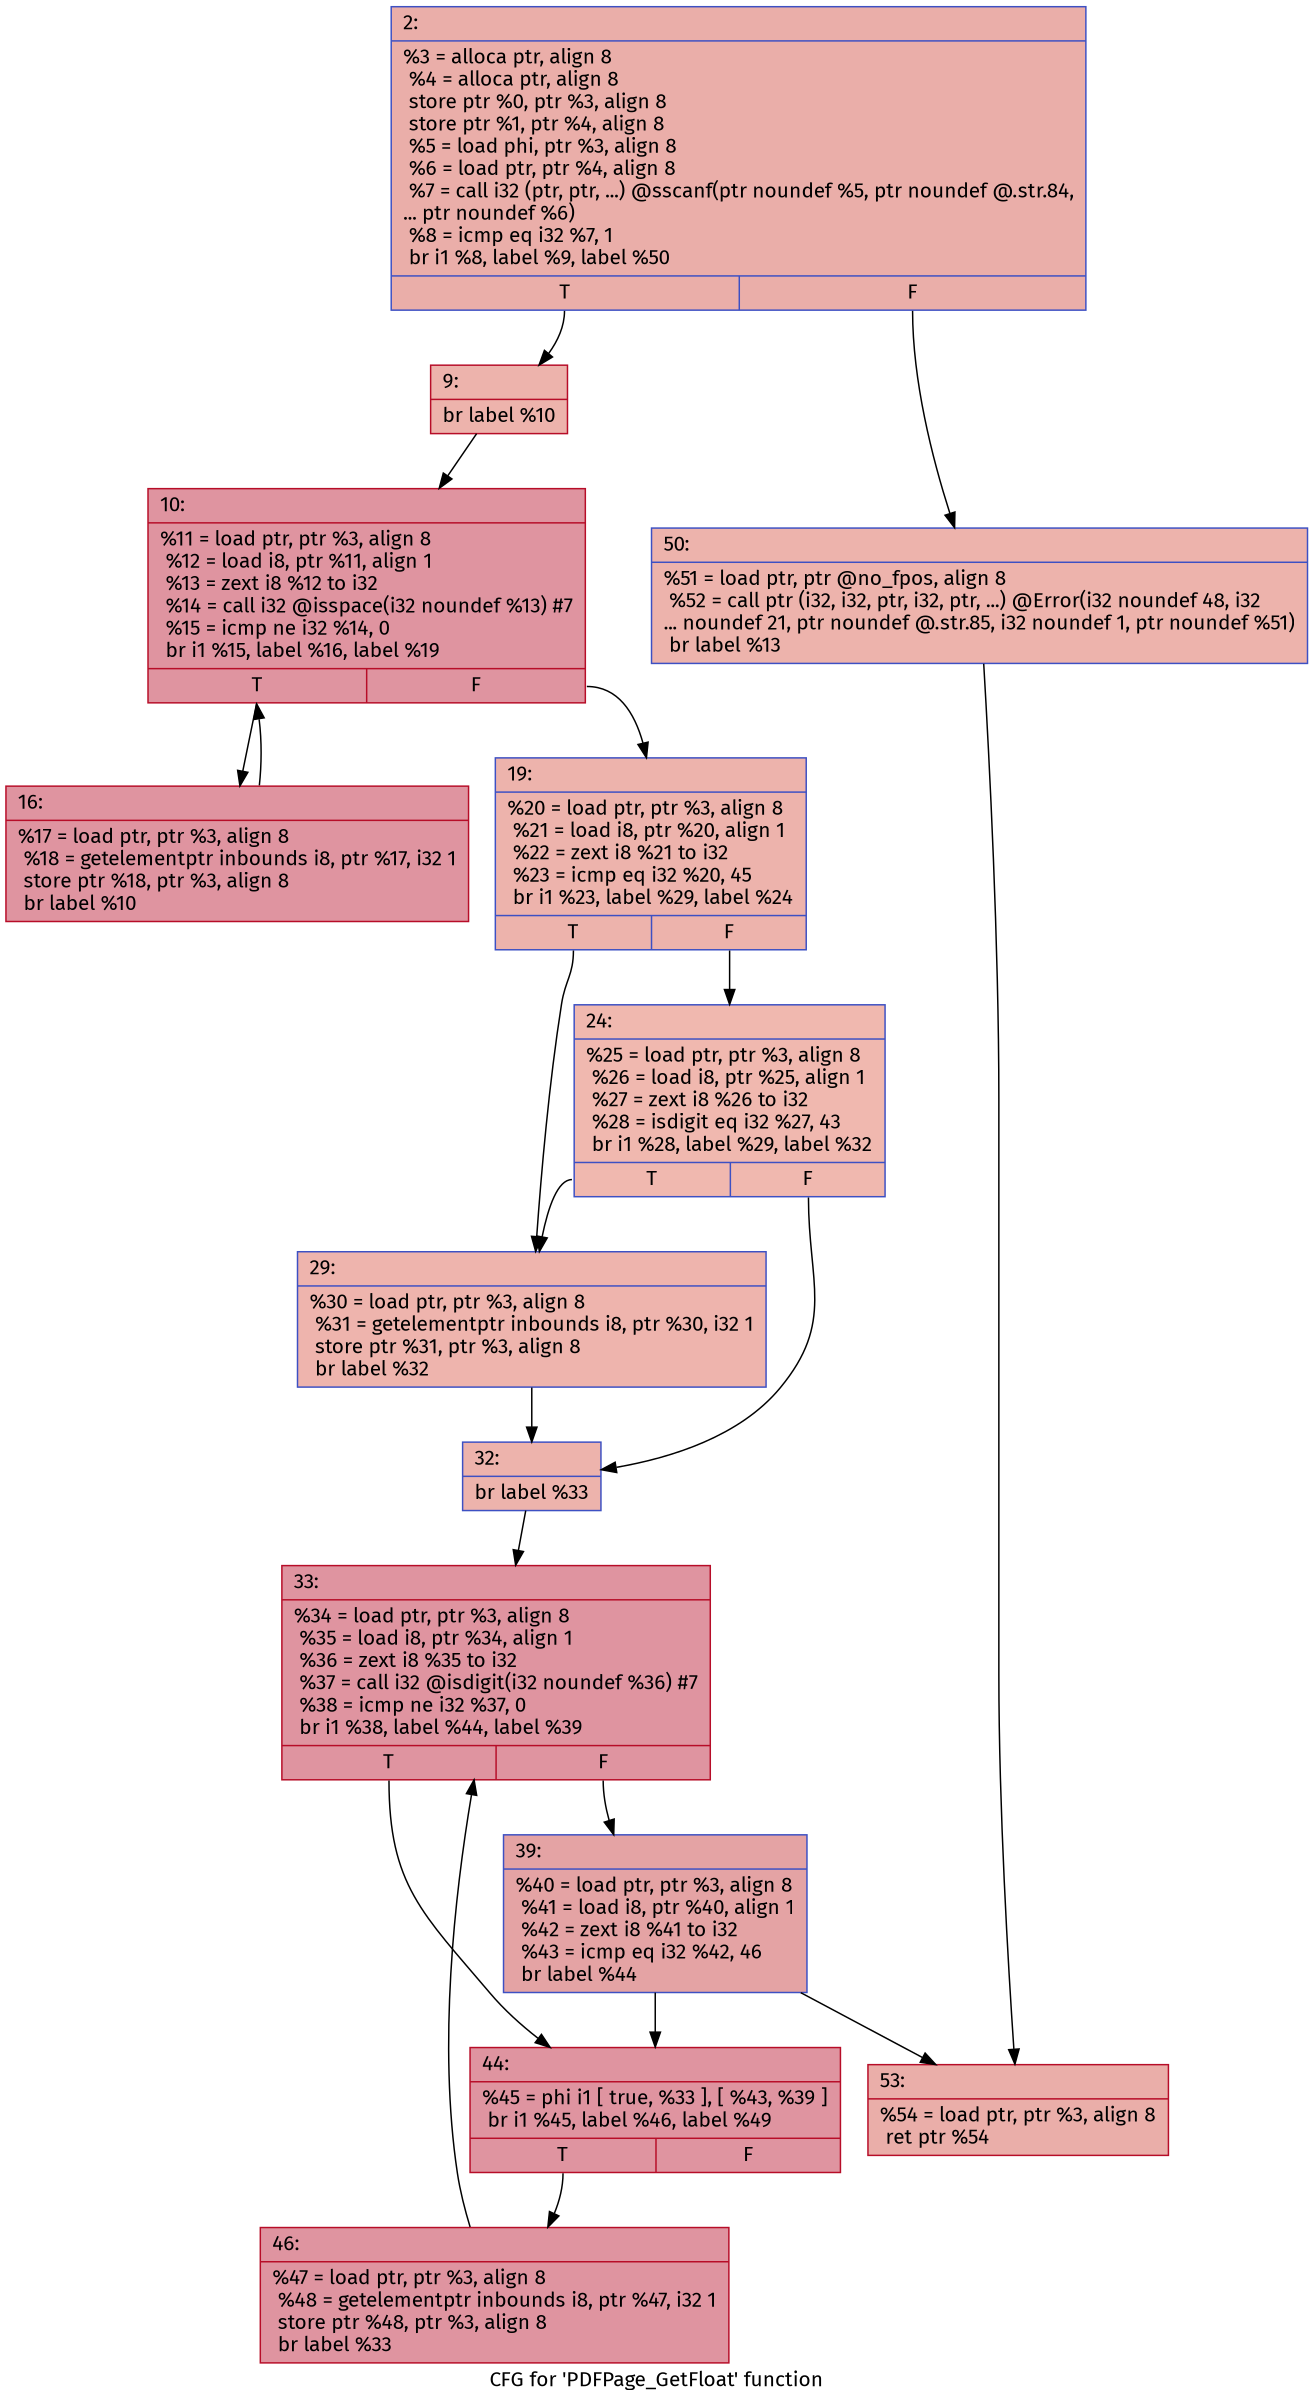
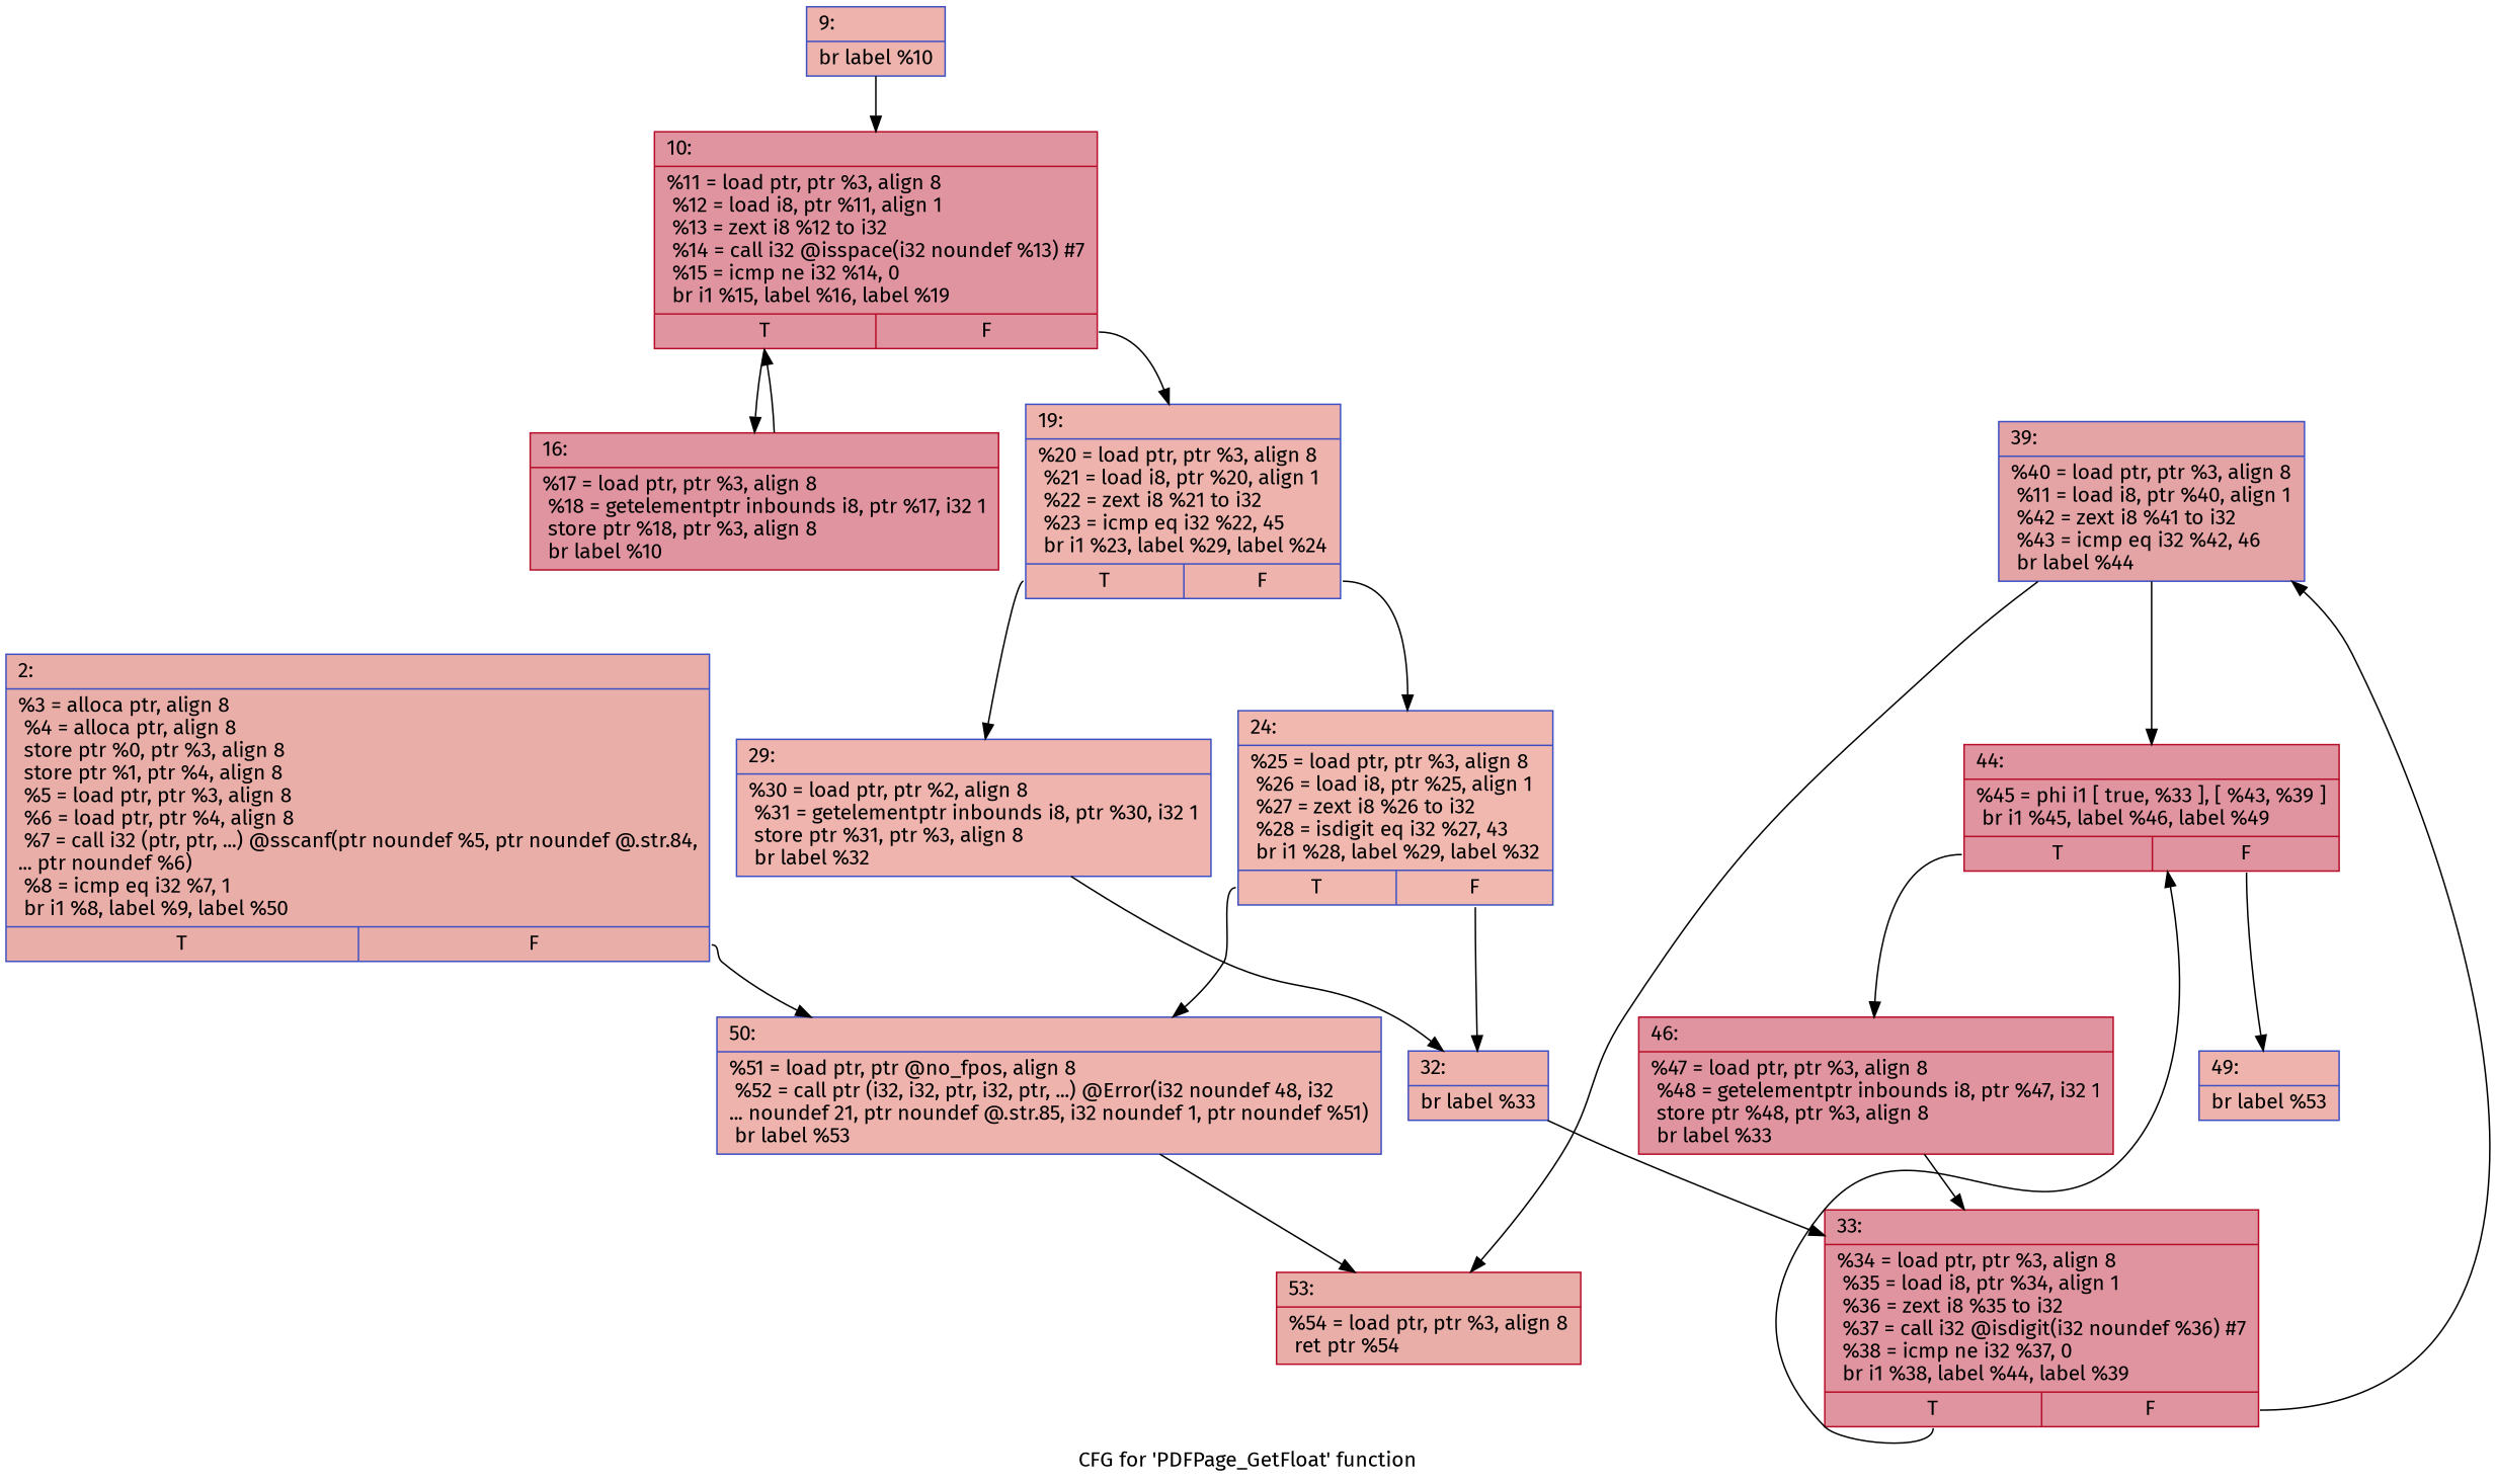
  digraph {
    fontname="Fira Sans"
    label="CFG for 'PDFPage_GetFloat' function"
    node [color="#3d50c3ff" fillcolor="#d6524470" fontname="Fira Sans" shape=record style=filled]
    edge [fontname="Fira Sans"]
-   n1 [fillcolor="#d0473d70" label="{2:\l|  %3 = alloca ptr, align 8\l  %4 = alloca ptr, align 8\l  store ptr %0, ptr %3, align 8\l  store ptr %1, ptr %4, align 8\l  %5 = load phi, ptr %3, align 8\l  %6 = load ptr, ptr %4, align 8\l  %7 = call i32 (ptr, ptr, ...) @sscanf(ptr noundef %5, ptr noundef @.str.84,\l... ptr noundef %6)\l  %8 = icmp eq i32 %7, 1\l  br i1 %8, label %9, label %50\l|{<s0>T|<s1>F}}"]
-   n2 [color="#b70d28ff" label="{9:\l|  br label %10\l}"]
-   n3 [label="{50:\l|  %51 = load ptr, ptr @no_fpos, align 8\l  %52 = call ptr (i32, i32, ptr, i32, ptr, ...) @Error(i32 noundef 48, i32\l... noundef 21, ptr noundef @.str.85, i32 noundef 1, ptr noundef %51)\l  br label %13\l}"]
+   n1 [fillcolor="#d0473d70" label="{2:\l|  %3 = alloca ptr, align 8\l  %4 = alloca ptr, align 8\l  store ptr %0, ptr %3, align 8\l  store ptr %1, ptr %4, align 8\l  %5 = load ptr, ptr %3, align 8\l  %6 = load ptr, ptr %4, align 8\l  %7 = call i32 (ptr, ptr, ...) @sscanf(ptr noundef %5, ptr noundef @.str.84,\l... ptr noundef %6)\l  %8 = icmp eq i32 %7, 1\l  br i1 %8, label %9, label %50\l|{<s0>T|<s1>F}}"]
+   n2 [label="{9:\l|  br label %10\l}"]
+   n3 [label="{50:\l|  %51 = load ptr, ptr @no_fpos, align 8\l  %52 = call ptr (i32, i32, ptr, i32, ptr, ...) @Error(i32 noundef 48, i32\l... noundef 21, ptr noundef @.str.85, i32 noundef 1, ptr noundef %51)\l  br label %53\l}"]
    n4 [color="#b70d28ff" fillcolor="#b70d2870" label="{10:\l|  %11 = load ptr, ptr %3, align 8\l  %12 = load i8, ptr %11, align 1\l  %13 = zext i8 %12 to i32\l  %14 = call i32 @isspace(i32 noundef %13) #7\l  %15 = icmp ne i32 %14, 0\l  br i1 %15, label %16, label %19\l|{<s0>T|<s1>F}}"]
    n5 [color="#b70d28ff" fillcolor="#d0473d70" label="{53:\l|  %54 = load ptr, ptr %3, align 8\l  ret ptr %54\l}"]
    n6 [color="#b70d28ff" fillcolor="#b70d2870" label="{16:\l|  %17 = load ptr, ptr %3, align 8\l  %18 = getelementptr inbounds i8, ptr %17, i32 1\l  store ptr %18, ptr %3, align 8\l  br label %10\l}"]
-   n7 [label="{19:\l|  %20 = load ptr, ptr %3, align 8\l  %21 = load i8, ptr %20, align 1\l  %22 = zext i8 %21 to i32\l  %23 = icmp eq i32 %20, 45\l  br i1 %23, label %29, label %24\l|{<s0>T|<s1>F}}"]
-   n8 [fillcolor="#d8564670" label="{29:\l|  %30 = load ptr, ptr %3, align 8\l  %31 = getelementptr inbounds i8, ptr %30, i32 1\l  store ptr %31, ptr %3, align 8\l  br label %32\l}"]
+   n7 [label="{19:\l|  %20 = load ptr, ptr %3, align 8\l  %21 = load i8, ptr %20, align 1\l  %22 = zext i8 %21 to i32\l  %23 = icmp eq i32 %22, 45\l  br i1 %23, label %29, label %24\l|{<s0>T|<s1>F}}"]
+   n8 [fillcolor="#d8564670" label="{29:\l|  %30 = load ptr, ptr %2, align 8\l  %31 = getelementptr inbounds i8, ptr %30, i32 1\l  store ptr %31, ptr %3, align 8\l  br label %32\l}"]
    n9 [fillcolor="#dc5d4a70" label="{24:\l|  %25 = load ptr, ptr %3, align 8\l  %26 = load i8, ptr %25, align 1\l  %27 = zext i8 %26 to i32\l  %28 = isdigit eq i32 %27, 43\l  br i1 %28, label %29, label %32\l|{<s0>T|<s1>F}}"]
    n10 [label="{32:\l|  br label %33\l}"]
    n11 [color="#b70d28ff" fillcolor="#b70d2870" label="{33:\l|  %34 = load ptr, ptr %3, align 8\l  %35 = load i8, ptr %34, align 1\l  %36 = zext i8 %35 to i32\l  %37 = call i32 @isdigit(i32 noundef %36) #7\l  %38 = icmp ne i32 %37, 0\l  br i1 %38, label %44, label %39\l|{<s0>T|<s1>F}}"]
    n12 [color="#b70d28ff" fillcolor="#b70d2870" label="{44:\l|  %45 = phi i1 [ true, %33 ], [ %43, %39 ]\l  br i1 %45, label %46, label %49\l|{<s0>T|<s1>F}}"]
-   n13 [fillcolor="#c32e3170" label="{39:\l|  %40 = load ptr, ptr %3, align 8\l  %41 = load i8, ptr %40, align 1\l  %42 = zext i8 %41 to i32\l  %43 = icmp eq i32 %42, 46\l  br label %44\l}"]
+   n13 [fillcolor="#c32e3170" label="{39:\l|  %40 = load ptr, ptr %3, align 8\l  %11 = load i8, ptr %40, align 1\l  %42 = zext i8 %41 to i32\l  %43 = icmp eq i32 %42, 46\l  br label %44\l}"]
    n14 [color="#b70d28ff" fillcolor="#b70d2870" label="{46:\l|  %47 = load ptr, ptr %3, align 8\l  %48 = getelementptr inbounds i8, ptr %47, i32 1\l  store ptr %48, ptr %3, align 8\l  br label %33\l}"]
-   n1 -> n2 [tailport=s0]
+   n15 [label="{49:\l|  br label %53\l}"]
    n1 -> n3 [tailport=s1]
    n2 -> n4
    n3 -> n5
    n4 -> n6 [tailport=s0]
    n4 -> n7 [tailport=s1]
    n6 -> n4
    n7 -> n8 [tailport=s0]
    n7 -> n9 [tailport=s1]
    n8 -> n10
-   n9 -> n8 [tailport=s0]
+   n9 -> n3 [tailport=s0]
    n9 -> n10 [tailport=s1]
    n10 -> n11
    n11 -> n12 [tailport=s0]
    n11 -> n13 [tailport=s1]
    n12 -> n14 [tailport=s0]
+   n12 -> n15 [tailport=s1]
    n13 -> n5
    n13 -> n12
    n14 -> n11
  }
